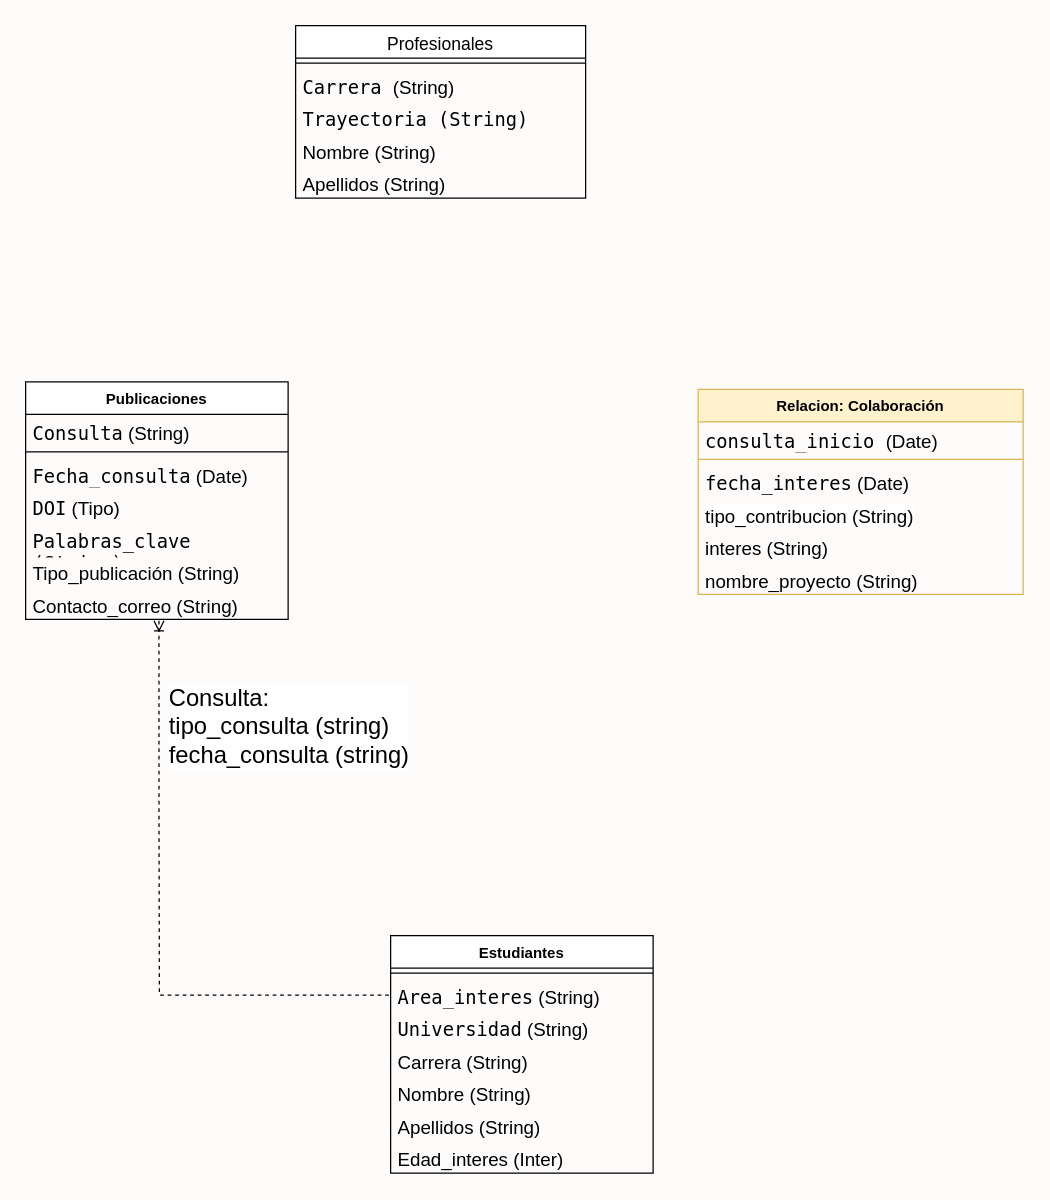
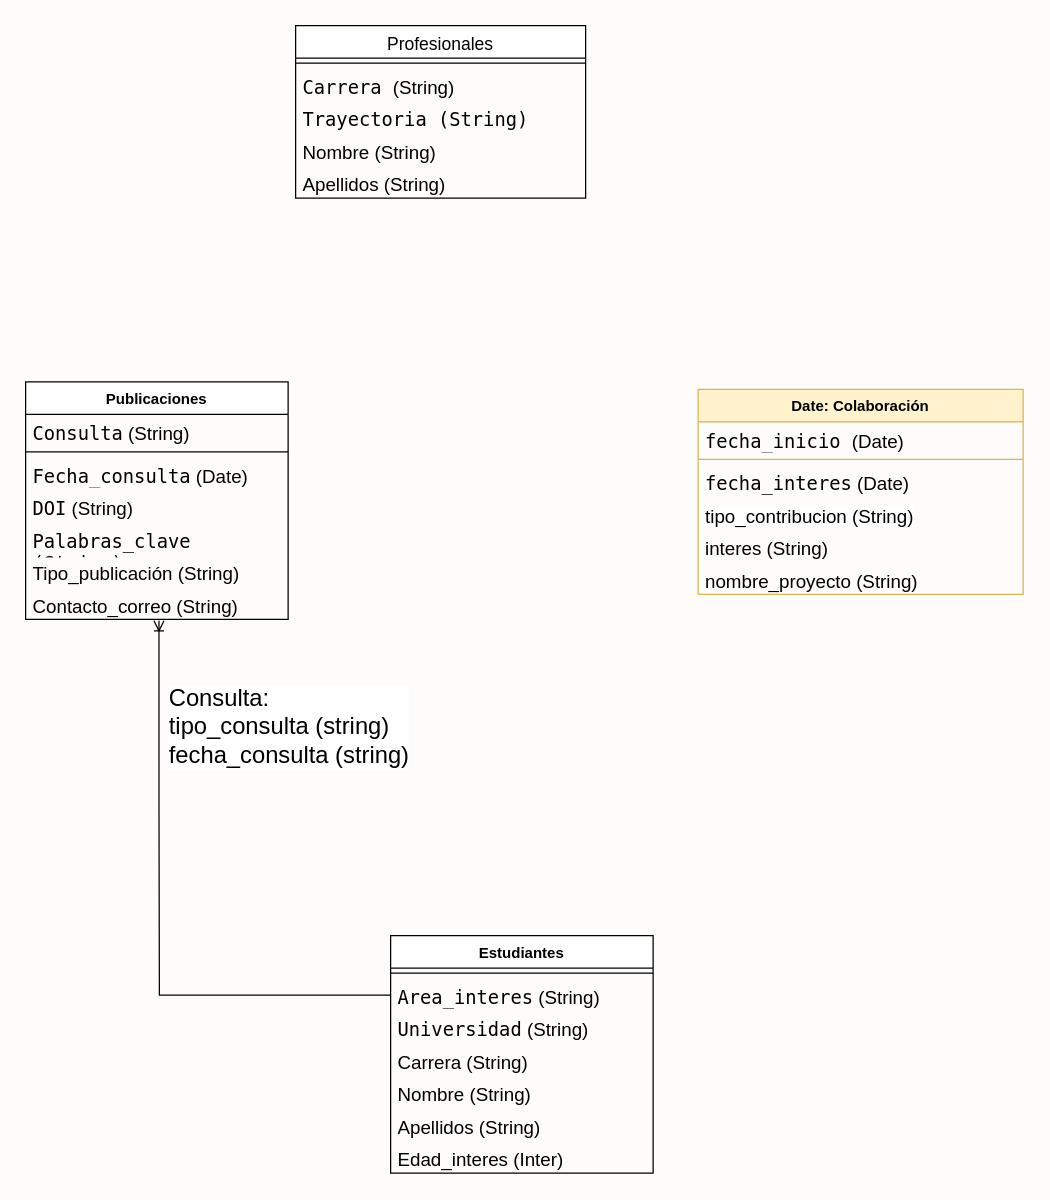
  <mxCell id="0" />
  <mxCell id="1" parent="0" />
  <mxCell id="2" value="&lt;span style=&quot;font-weight: 400;&quot;&gt;&lt;font style=&quot;font-size: 14px;&quot;&gt;Profesionales&lt;/font&gt;&lt;/span&gt;" style="swimlane;fontStyle=1;align=center;verticalAlign=top;childLayout=stackLayout;horizontal=1;startSize=26;horizontalStack=0;resizeParent=1;resizeParentMax=0;resizeLast=0;collapsible=1;marginBottom=0;whiteSpace=wrap;html=1;" parent="1" vertex="1"><mxGeometry x="236" y="20" width="232" height="138" as="geometry" /></mxCell>
  <mxCell id="3" value="" style="line;strokeWidth=1;fillColor=none;align=left;verticalAlign=middle;spacingTop=-1;spacingLeft=3;spacingRight=3;rotatable=0;labelPosition=right;points=[];portConstraint=eastwest;strokeColor=inherit;" parent="2" vertex="1"><mxGeometry y="26" width="232" height="8" as="geometry" /></mxCell>
  <mxCell id="4" value="&lt;font face=&quot;monospace&quot;&gt;Carrera&amp;nbsp;&lt;/font&gt;(String)" style="text;strokeColor=none;fillColor=none;align=left;verticalAlign=top;spacingLeft=4;spacingRight=4;overflow=hidden;rotatable=0;points=[[0,0.5],[1,0.5]];portConstraint=eastwest;whiteSpace=wrap;html=1;fontSize=15;" parent="2" vertex="1"><mxGeometry y="34" width="232" height="26" as="geometry" /></mxCell>
  <mxCell id="5" value="&lt;span style=&quot;font-family: monospace;&quot;&gt;Trayectoria (String)&lt;/span&gt;" style="text;strokeColor=none;fillColor=none;align=left;verticalAlign=top;spacingLeft=4;spacingRight=4;overflow=hidden;rotatable=0;points=[[0,0.5],[1,0.5]];portConstraint=eastwest;whiteSpace=wrap;html=1;fontSize=15;" parent="2" vertex="1"><mxGeometry y="60" width="232" height="26" as="geometry" /></mxCell>
  <mxCell id="6" value="Nombre (String)" style="text;strokeColor=none;fillColor=none;align=left;verticalAlign=top;spacingLeft=4;spacingRight=4;overflow=hidden;rotatable=0;points=[[0,0.5],[1,0.5]];portConstraint=eastwest;whiteSpace=wrap;html=1;fontSize=15;" parent="2" vertex="1"><mxGeometry y="86" width="232" height="26" as="geometry" /></mxCell>
  <mxCell id="7" value="Apellidos (String)" style="text;strokeColor=none;fillColor=none;align=left;verticalAlign=top;spacingLeft=4;spacingRight=4;overflow=hidden;rotatable=0;points=[[0,0.5],[1,0.5]];portConstraint=eastwest;whiteSpace=wrap;html=1;fontSize=15;" parent="2" vertex="1"><mxGeometry y="112" width="232" height="26" as="geometry" /></mxCell>
  <mxCell id="8" value="&lt;strong&gt;Publicaciones&lt;/strong&gt;" style="swimlane;fontStyle=1;align=center;verticalAlign=top;childLayout=stackLayout;horizontal=1;startSize=26;horizontalStack=0;resizeParent=1;resizeParentMax=0;resizeLast=0;collapsible=1;marginBottom=0;whiteSpace=wrap;html=1;" parent="1" vertex="1"><mxGeometry x="20" y="305" width="210" height="190" as="geometry" /></mxCell>
  <mxCell id="9" value="&lt;code style=&quot;font-size: 15px;&quot;&gt;Consulta&lt;/code&gt; (String)" style="text;strokeColor=none;fillColor=none;align=left;verticalAlign=top;spacingLeft=4;spacingRight=4;overflow=hidden;rotatable=0;points=[[0,0.5],[1,0.5]];portConstraint=eastwest;whiteSpace=wrap;html=1;fontSize=15;" parent="8" vertex="1"><mxGeometry y="26" width="210" height="26" as="geometry" /></mxCell>
  <mxCell id="10" value="" style="line;strokeWidth=1;fillColor=none;align=left;verticalAlign=middle;spacingTop=-1;spacingLeft=3;spacingRight=3;rotatable=0;labelPosition=right;points=[];portConstraint=eastwest;strokeColor=inherit;" parent="8" vertex="1"><mxGeometry y="52" width="210" height="8" as="geometry" /></mxCell>
  <mxCell id="11" value="&lt;code style=&quot;font-size: 15px;&quot;&gt;Fecha_consulta&lt;/code&gt; (Date)" style="text;strokeColor=none;fillColor=none;align=left;verticalAlign=top;spacingLeft=4;spacingRight=4;overflow=hidden;rotatable=0;points=[[0,0.5],[1,0.5]];portConstraint=eastwest;whiteSpace=wrap;html=1;fontSize=15;" parent="8" vertex="1"><mxGeometry y="60" width="210" height="26" as="geometry" /></mxCell>
- <mxCell id="12" value="&lt;font face=&quot;monospace&quot; style=&quot;font-size: 15px;&quot;&gt;DOI&lt;/font&gt; (Tipo)" style="text;strokeColor=none;fillColor=none;align=left;verticalAlign=top;spacingLeft=4;spacingRight=4;overflow=hidden;rotatable=0;points=[[0,0.5],[1,0.5]];portConstraint=eastwest;whiteSpace=wrap;html=1;fontSize=15;" parent="8" vertex="1"><mxGeometry y="86" width="210" height="26" as="geometry" /></mxCell>
+ <mxCell id="12" value="&lt;font face=&quot;monospace&quot; style=&quot;font-size: 15px;&quot;&gt;DOI&lt;/font&gt; (String)" style="text;strokeColor=none;fillColor=none;align=left;verticalAlign=top;spacingLeft=4;spacingRight=4;overflow=hidden;rotatable=0;points=[[0,0.5],[1,0.5]];portConstraint=eastwest;whiteSpace=wrap;html=1;fontSize=15;" parent="8" vertex="1"><mxGeometry y="86" width="210" height="26" as="geometry" /></mxCell>
  <mxCell id="13" value="&lt;font face=&quot;monospace&quot; style=&quot;font-size: 15px;&quot;&gt;Palabras_clave (String)&lt;/font&gt;" style="text;strokeColor=none;fillColor=none;align=left;verticalAlign=top;spacingLeft=4;spacingRight=4;overflow=hidden;rotatable=0;points=[[0,0.5],[1,0.5]];portConstraint=eastwest;whiteSpace=wrap;html=1;fontSize=15;" parent="8" vertex="1"><mxGeometry y="112" width="210" height="26" as="geometry" /></mxCell>
  <mxCell id="14" value="Tipo_publicación (String)&lt;div&gt;&lt;br&gt;&lt;/div&gt;" style="text;strokeColor=none;fillColor=none;align=left;verticalAlign=top;spacingLeft=4;spacingRight=4;overflow=hidden;rotatable=0;points=[[0,0.5],[1,0.5]];portConstraint=eastwest;whiteSpace=wrap;html=1;fontSize=15;" parent="8" vertex="1"><mxGeometry y="138" width="210" height="26" as="geometry" /></mxCell>
  <mxCell id="15" value="Contacto_correo (String)" style="text;strokeColor=none;fillColor=none;align=left;verticalAlign=top;spacingLeft=4;spacingRight=4;overflow=hidden;rotatable=0;points=[[0,0.5],[1,0.5]];portConstraint=eastwest;whiteSpace=wrap;html=1;fontSize=15;" parent="8" vertex="1"><mxGeometry y="164" width="210" height="26" as="geometry" /></mxCell>
- <mxCell id="16" value="Relacion: Colaboración" style="swimlane;fontStyle=1;align=center;verticalAlign=top;childLayout=stackLayout;horizontal=1;startSize=26;horizontalStack=0;resizeParent=1;resizeParentMax=0;resizeLast=0;collapsible=1;marginBottom=0;whiteSpace=wrap;html=1;fillColor=#fff2cc;strokeColor=#d6b656;" parent="1" vertex="1"><mxGeometry x="558" y="311" width="260" height="164" as="geometry" /></mxCell>
- <mxCell id="17" value="&lt;code style=&quot;font-size: 15px;&quot;&gt;consulta_inicio&amp;nbsp;&lt;/code&gt;(Date)" style="text;strokeColor=none;fillColor=none;align=left;verticalAlign=top;spacingLeft=4;spacingRight=4;overflow=hidden;rotatable=0;points=[[0,0.5],[1,0.5]];portConstraint=eastwest;whiteSpace=wrap;html=1;fontSize=15;" parent="16" vertex="1"><mxGeometry y="26" width="260" height="26" as="geometry" /></mxCell>
+ <mxCell id="16" value="Date: Colaboración" style="swimlane;fontStyle=1;align=center;verticalAlign=top;childLayout=stackLayout;horizontal=1;startSize=26;horizontalStack=0;resizeParent=1;resizeParentMax=0;resizeLast=0;collapsible=1;marginBottom=0;whiteSpace=wrap;html=1;fillColor=#fff2cc;strokeColor=#d6b656;" parent="1" vertex="1"><mxGeometry x="558" y="311" width="260" height="164" as="geometry" /></mxCell>
+ <mxCell id="17" value="&lt;code style=&quot;font-size: 15px;&quot;&gt;fecha_inicio&amp;nbsp;&lt;/code&gt;(Date)" style="text;strokeColor=none;fillColor=none;align=left;verticalAlign=top;spacingLeft=4;spacingRight=4;overflow=hidden;rotatable=0;points=[[0,0.5],[1,0.5]];portConstraint=eastwest;whiteSpace=wrap;html=1;fontSize=15;" parent="16" vertex="1"><mxGeometry y="26" width="260" height="26" as="geometry" /></mxCell>
  <mxCell id="18" value="" style="line;strokeWidth=1;fillColor=none;align=left;verticalAlign=middle;spacingTop=-1;spacingLeft=3;spacingRight=3;rotatable=0;labelPosition=right;points=[];portConstraint=eastwest;strokeColor=inherit;" parent="16" vertex="1"><mxGeometry y="52" width="260" height="8" as="geometry" /></mxCell>
  <mxCell id="19" value="&lt;code style=&quot;font-size: 15px;&quot;&gt;fecha_interes&lt;/code&gt; (Date)" style="text;strokeColor=none;fillColor=none;align=left;verticalAlign=top;spacingLeft=4;spacingRight=4;overflow=hidden;rotatable=0;points=[[0,0.5],[1,0.5]];portConstraint=eastwest;whiteSpace=wrap;html=1;fontSize=15;" parent="16" vertex="1"><mxGeometry y="60" width="260" height="26" as="geometry" /></mxCell>
  <mxCell id="20" value="&lt;span style=&quot;text-wrap: nowrap; background-color: rgb(255, 255, 255);&quot;&gt;tipo_contribucion (String)&lt;/span&gt;" style="text;strokeColor=none;fillColor=none;align=left;verticalAlign=top;spacingLeft=4;spacingRight=4;overflow=hidden;rotatable=0;points=[[0,0.5],[1,0.5]];portConstraint=eastwest;whiteSpace=wrap;html=1;fontSize=15;" parent="16" vertex="1"><mxGeometry y="86" width="260" height="26" as="geometry" /></mxCell>
  <mxCell id="21" value="interes (String)" style="text;strokeColor=none;fillColor=none;align=left;verticalAlign=top;spacingLeft=4;spacingRight=4;overflow=hidden;rotatable=0;points=[[0,0.5],[1,0.5]];portConstraint=eastwest;whiteSpace=wrap;html=1;fontSize=15;" parent="16" vertex="1"><mxGeometry y="112" width="260" height="26" as="geometry" /></mxCell>
  <mxCell id="22" value="nombre_proyecto (String)" style="text;strokeColor=none;fillColor=none;align=left;verticalAlign=top;spacingLeft=4;spacingRight=4;overflow=hidden;rotatable=0;points=[[0,0.5],[1,0.5]];portConstraint=eastwest;whiteSpace=wrap;html=1;fontSize=15;" parent="16" vertex="1"><mxGeometry y="138" width="260" height="26" as="geometry" /></mxCell>
  <mxCell id="23" value="Estudiantes" style="swimlane;fontStyle=1;align=center;verticalAlign=top;childLayout=stackLayout;horizontal=1;startSize=26;horizontalStack=0;resizeParent=1;resizeParentMax=0;resizeLast=0;collapsible=1;marginBottom=0;whiteSpace=wrap;html=1;" parent="1" vertex="1"><mxGeometry x="312" y="748" width="210" height="190" as="geometry" /></mxCell>
  <mxCell id="24" value="" style="line;strokeWidth=1;fillColor=none;align=left;verticalAlign=middle;spacingTop=-1;spacingLeft=3;spacingRight=3;rotatable=0;labelPosition=right;points=[];portConstraint=eastwest;strokeColor=inherit;" parent="23" vertex="1"><mxGeometry y="26" width="210" height="8" as="geometry" /></mxCell>
  <mxCell id="25" value="&lt;code style=&quot;font-size: 15px;&quot;&gt;Area_interes&lt;/code&gt; (String)" style="text;strokeColor=none;fillColor=none;align=left;verticalAlign=top;spacingLeft=4;spacingRight=4;overflow=hidden;rotatable=0;points=[[0,0.5],[1,0.5]];portConstraint=eastwest;whiteSpace=wrap;html=1;fontSize=15;" parent="23" vertex="1"><mxGeometry y="34" width="210" height="26" as="geometry" /></mxCell>
  <mxCell id="26" value="&lt;code style=&quot;font-size: 15px;&quot;&gt;Universidad&lt;/code&gt; (String)" style="text;strokeColor=none;fillColor=none;align=left;verticalAlign=top;spacingLeft=4;spacingRight=4;overflow=hidden;rotatable=0;points=[[0,0.5],[1,0.5]];portConstraint=eastwest;whiteSpace=wrap;html=1;fontSize=15;" parent="23" vertex="1"><mxGeometry y="60" width="210" height="26" as="geometry" /></mxCell>
  <mxCell id="27" value="Carrera (String)" style="text;strokeColor=none;fillColor=none;align=left;verticalAlign=top;spacingLeft=4;spacingRight=4;overflow=hidden;rotatable=0;points=[[0,0.5],[1,0.5]];portConstraint=eastwest;whiteSpace=wrap;html=1;fontSize=15;" parent="23" vertex="1"><mxGeometry y="86" width="210" height="26" as="geometry" /></mxCell>
  <mxCell id="28" value="Nombre (String)" style="text;strokeColor=none;fillColor=none;align=left;verticalAlign=top;spacingLeft=4;spacingRight=4;overflow=hidden;rotatable=0;points=[[0,0.5],[1,0.5]];portConstraint=eastwest;whiteSpace=wrap;html=1;fontSize=15;" parent="23" vertex="1"><mxGeometry y="112" width="210" height="26" as="geometry" /></mxCell>
  <mxCell id="29" value="Apellidos (String)" style="text;strokeColor=none;fillColor=none;align=left;verticalAlign=top;spacingLeft=4;spacingRight=4;overflow=hidden;rotatable=0;points=[[0,0.5],[1,0.5]];portConstraint=eastwest;whiteSpace=wrap;html=1;fontSize=15;" parent="23" vertex="1"><mxGeometry y="138" width="210" height="26" as="geometry" /></mxCell>
  <mxCell id="30" value="Edad_interes (Inter)" style="text;strokeColor=none;fillColor=none;align=left;verticalAlign=top;spacingLeft=4;spacingRight=4;overflow=hidden;rotatable=0;points=[[0,0.5],[1,0.5]];portConstraint=eastwest;whiteSpace=wrap;html=1;fontSize=15;" parent="23" vertex="1"><mxGeometry y="164" width="210" height="26" as="geometry" /></mxCell>
- <mxCell id="31" value="&lt;font style=&quot;font-size: 19px;&quot;&gt;Consulta:&amp;nbsp;&lt;/font&gt;&lt;div&gt;&lt;font style=&quot;font-size: 19px;&quot;&gt;tipo_consulta (string)&amp;nbsp;&amp;nbsp;&lt;/font&gt;&lt;/div&gt;&lt;div&gt;&lt;font style=&quot;font-size: 19px;&quot;&gt;fecha_consulta (string)&lt;/font&gt;&lt;/div&gt;" style="html=1;verticalAlign=bottom;endArrow=none;rounded=0;entryX=0;entryY=0.25;entryDx=0;entryDy=0;edgeStyle=orthogonalEdgeStyle;endFill=0;startArrow=ERoneToMany;startFill=0;exitX=0.508;exitY=1.044;exitDx=0;exitDy=0;exitPerimeter=0;align=left;dashed=1;" parent="1" source="15" target="23" edge="1"><mxGeometry x="-0.497" y="6" width="80" relative="1" as="geometry"><mxPoint x="127" y="677" as="sourcePoint" /><mxPoint x="228" y="734" as="targetPoint" /><Array as="points"><mxPoint x="127" y="650" /><mxPoint x="127" y="816" /></Array><mxPoint as="offset" /></mxGeometry></mxCell>
+ <mxCell id="31" value="&lt;font style=&quot;font-size: 19px;&quot;&gt;Consulta:&amp;nbsp;&lt;/font&gt;&lt;div&gt;&lt;font style=&quot;font-size: 19px;&quot;&gt;tipo_consulta (string)&amp;nbsp;&amp;nbsp;&lt;/font&gt;&lt;/div&gt;&lt;div&gt;&lt;font style=&quot;font-size: 19px;&quot;&gt;fecha_consulta (string)&lt;/font&gt;&lt;/div&gt;" style="html=1;verticalAlign=bottom;endArrow=none;rounded=0;entryX=0;entryY=0.25;entryDx=0;entryDy=0;edgeStyle=orthogonalEdgeStyle;endFill=0;startArrow=ERoneToMany;startFill=0;exitX=0.508;exitY=1.044;exitDx=0;exitDy=0;exitPerimeter=0;align=left;" parent="1" source="15" target="23" edge="1"><mxGeometry x="-0.497" y="6" width="80" relative="1" as="geometry"><mxPoint x="127" y="677" as="sourcePoint" /><mxPoint x="228" y="734" as="targetPoint" /><Array as="points"><mxPoint x="127" y="650" /><mxPoint x="127" y="816" /></Array><mxPoint as="offset" /></mxGeometry></mxCell>
